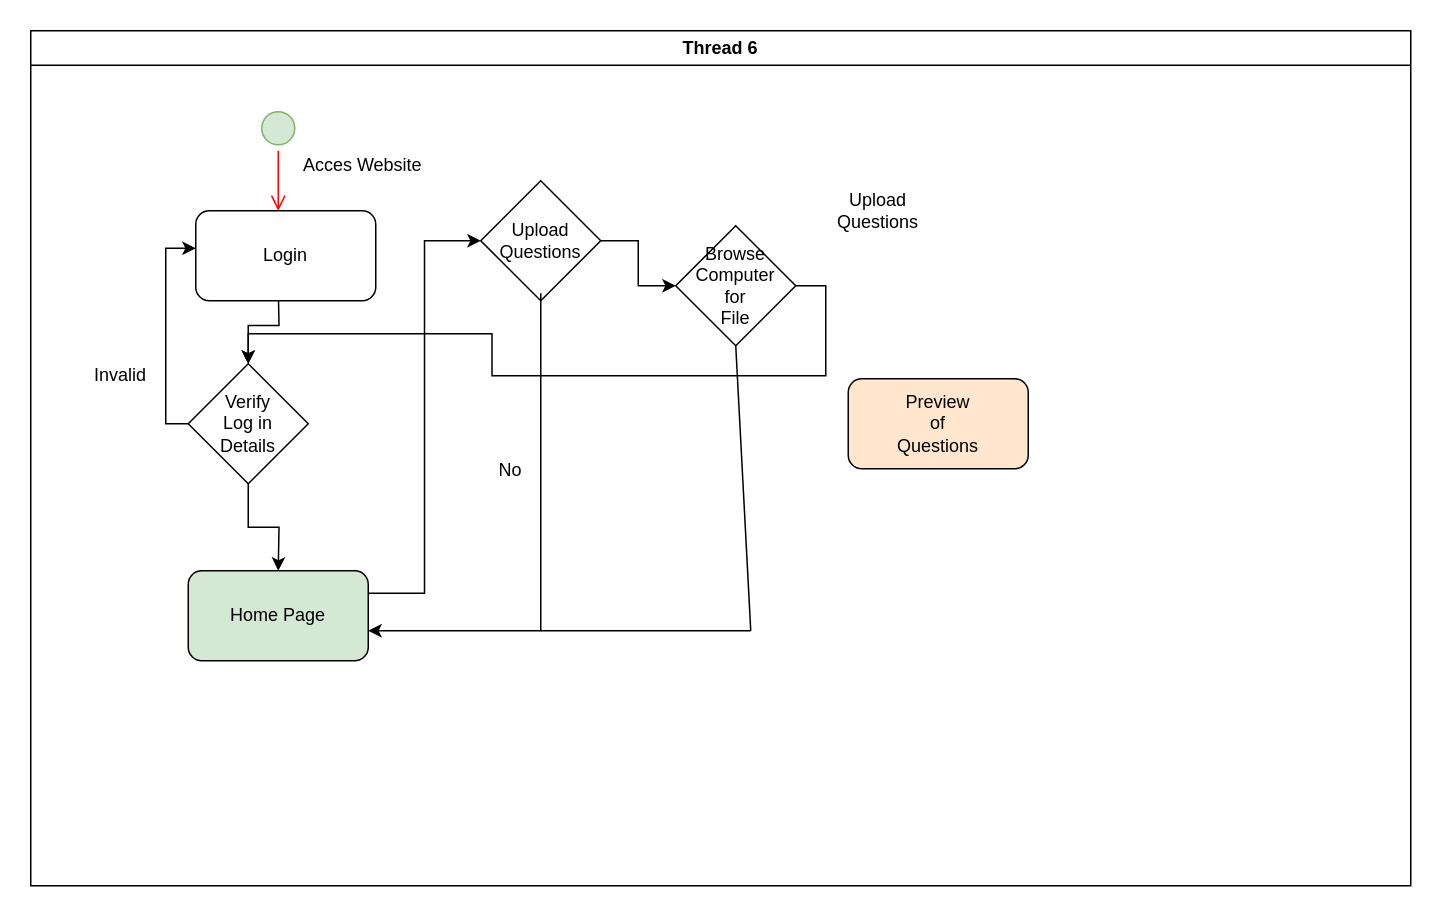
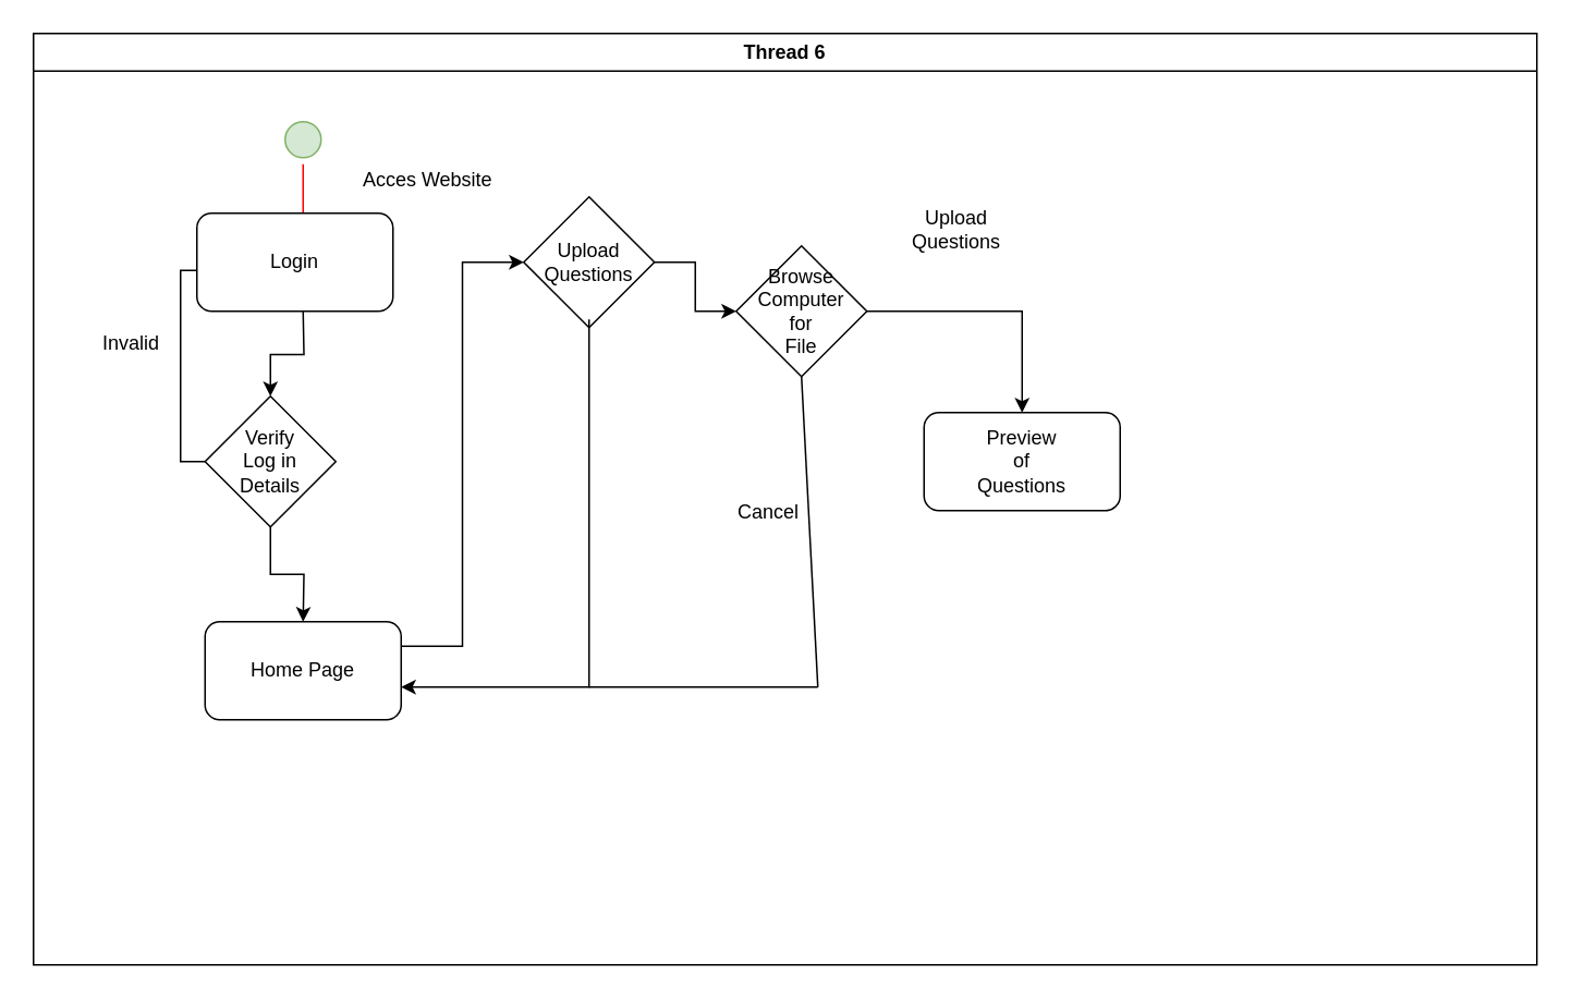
  <mxCell id="0" />
  <mxCell id="1" parent="0" />
  <mxCell id="2" value="Thread 6" style="swimlane;whiteSpace=wrap" parent="1" vertex="1"><mxGeometry x="20" y="20" width="920" height="570" as="geometry" /></mxCell>
  <mxCell id="3" value="" style="ellipse;shape=startState;fillColor=#d5e8d4;strokeColor=#82b366;" parent="2" vertex="1"><mxGeometry x="150" y="50" width="30" height="30" as="geometry" /></mxCell>
  <mxCell id="4" value="" style="edgeStyle=elbowEdgeStyle;elbow=horizontal;verticalAlign=bottom;endArrow=open;endSize=8;strokeColor=#FF0000;endFill=1;rounded=0" parent="2" edge="1"><mxGeometry x="150" y="50" as="geometry"><mxPoint x="165" y="120" as="targetPoint" /><mxPoint x="165" y="80" as="sourcePoint" /></mxGeometry></mxCell>
  <mxCell id="5" style="edgeStyle=orthogonalEdgeStyle;rounded=0;orthogonalLoop=1;jettySize=auto;html=1;" parent="2" target="8" edge="1"><mxGeometry relative="1" as="geometry"><mxPoint x="165" y="170" as="sourcePoint" /></mxGeometry></mxCell>
- <mxCell id="6" value="Acces Website" style="text;html=1;align=center;verticalAlign=middle;resizable=0;points=[];autosize=1;" parent="2" vertex="1"><mxGeometry x="175.5" y="80" width="90" height="20" as="geometry" /></mxCell>
+ <mxCell id="6" value="Acces Website" style="text;html=1;align=center;verticalAlign=middle;resizable=0;points=[];autosize=1;" parent="2" vertex="1"><mxGeometry x="195.5" y="80" width="90" height="20" as="geometry" /></mxCell>
  <mxCell id="7" style="edgeStyle=orthogonalEdgeStyle;rounded=0;orthogonalLoop=1;jettySize=auto;html=1;entryX=0;entryY=0.5;entryDx=0;entryDy=0;" parent="2" source="8" edge="1"><mxGeometry relative="1" as="geometry"><Array as="points"><mxPoint x="90" y="262" /><mxPoint x="90" y="145" /></Array><mxPoint x="110" y="145" as="targetPoint" /></mxGeometry></mxCell>
  <mxCell id="8" value="&lt;div&gt;Verify&lt;/div&gt;&lt;div&gt;Log in&lt;/div&gt;&lt;div&gt;Details&lt;br&gt;&lt;/div&gt;" style="rhombus;whiteSpace=wrap;html=1;" parent="2" vertex="1"><mxGeometry x="105" y="222" width="80" height="80" as="geometry" /></mxCell>
- <mxCell id="9" value="Invalid" style="text;html=1;strokeColor=none;fillColor=none;align=center;verticalAlign=middle;whiteSpace=wrap;rounded=0;" parent="2" vertex="1"><mxGeometry x="40" y="220" width="40" height="20" as="geometry" /></mxCell>
- <mxCell id="10" value="Home Page" style="rounded=1;whiteSpace=wrap;html=1;fillColor=#d5e8d4;" vertex="1" parent="2"><mxGeometry x="105" y="360" width="120" height="60" as="geometry" /></mxCell>
- <mxCell id="11" value="Login" style="rounded=1;whiteSpace=wrap;html=1;" vertex="1" parent="2"><mxGeometry x="110" y="120" width="120" height="60" as="geometry" /></mxCell>
+ <mxCell id="9" value="Invalid" style="text;html=1;strokeColor=none;fillColor=none;align=center;verticalAlign=middle;whiteSpace=wrap;rounded=0;" parent="2" vertex="1"><mxGeometry x="40" y="180" width="40" height="20" as="geometry" /></mxCell>
+ <mxCell id="10" value="Home Page" style="rounded=1;whiteSpace=wrap;html=1;" vertex="1" parent="2"><mxGeometry x="105" y="360" width="120" height="60" as="geometry" /></mxCell>
+ <mxCell id="11" value="Login" style="rounded=1;whiteSpace=wrap;html=1;" vertex="1" parent="2"><mxGeometry x="100" y="110" width="120" height="60" as="geometry" /></mxCell>
  <mxCell id="12" value="&lt;div&gt;Upload&lt;/div&gt;&lt;div&gt;Questions&lt;br&gt;&lt;/div&gt;" style="rhombus;whiteSpace=wrap;html=1;" vertex="1" parent="2"><mxGeometry x="300" y="100" width="80" height="80" as="geometry" /></mxCell>
  <mxCell id="13" style="edgeStyle=orthogonalEdgeStyle;rounded=0;orthogonalLoop=1;jettySize=auto;html=1;exitX=0.5;exitY=1;exitDx=0;exitDy=0;entryX=1;entryY=0.75;entryDx=0;entryDy=0;" edge="1" parent="2"><mxGeometry relative="1" as="geometry"><mxPoint x="225" y="400" as="targetPoint" /><mxPoint x="340" y="175" as="sourcePoint" /><Array as="points"><mxPoint x="340" y="400" /></Array></mxGeometry></mxCell>
- <mxCell id="14" value="No" style="text;html=1;strokeColor=none;fillColor=none;align=center;verticalAlign=middle;whiteSpace=wrap;rounded=0;" vertex="1" parent="2"><mxGeometry x="300" y="283" width="40" height="20" as="geometry" /></mxCell>
- <mxCell id="15" style="edgeStyle=orthogonalEdgeStyle;rounded=0;orthogonalLoop=1;jettySize=auto;html=1;exitX=1;exitY=0.5;exitDx=0;exitDy=0;" edge="1" parent="2" source="16" target="8"><mxGeometry relative="1" as="geometry" /></mxCell>
+ <mxCell id="15" style="edgeStyle=orthogonalEdgeStyle;rounded=0;orthogonalLoop=1;jettySize=auto;html=1;exitX=1;exitY=0.5;exitDx=0;exitDy=0;" edge="1" parent="2" source="16" target="20"><mxGeometry relative="1" as="geometry" /></mxCell>
  <mxCell id="16" value="&lt;div&gt;Browse&lt;/div&gt;&lt;div&gt;Computer&lt;/div&gt;&lt;div&gt;for&lt;/div&gt;&lt;div&gt;File&lt;br&gt;&lt;/div&gt;" style="rhombus;whiteSpace=wrap;html=1;" vertex="1" parent="2"><mxGeometry x="430" y="130" width="80" height="80" as="geometry" /></mxCell>
  <mxCell id="17" style="edgeStyle=orthogonalEdgeStyle;rounded=0;orthogonalLoop=1;jettySize=auto;html=1;exitX=1;exitY=0.5;exitDx=0;exitDy=0;" edge="1" parent="2" source="12" target="16"><mxGeometry relative="1" as="geometry"><mxPoint x="430" y="140" as="targetPoint" /></mxGeometry></mxCell>
+ <mxCell id="18" value="Cancel" style="text;html=1;strokeColor=none;fillColor=none;align=center;verticalAlign=middle;whiteSpace=wrap;rounded=0;" vertex="1" parent="2"><mxGeometry x="430" y="283" width="40" height="20" as="geometry" /></mxCell>
  <mxCell id="19" style="edgeStyle=orthogonalEdgeStyle;rounded=0;orthogonalLoop=1;jettySize=auto;html=1;entryX=0;entryY=0.5;entryDx=0;entryDy=0;exitX=1;exitY=0.25;exitDx=0;exitDy=0;" edge="1" parent="2" source="10" target="12"><mxGeometry relative="1" as="geometry"><mxPoint x="260" y="150" as="targetPoint" /><mxPoint x="250" y="360" as="sourcePoint" /></mxGeometry></mxCell>
- <mxCell id="20" value="&lt;div&gt;Preview &lt;br&gt;&lt;/div&gt;&lt;div&gt;of&lt;/div&gt;&lt;div&gt;Questions&lt;br&gt;&lt;/div&gt;" style="rounded=1;whiteSpace=wrap;html=1;fillColor=#ffe6cc;" vertex="1" parent="2"><mxGeometry x="545" y="232" width="120" height="60" as="geometry" /></mxCell>
+ <mxCell id="20" value="&lt;div&gt;Preview &lt;br&gt;&lt;/div&gt;&lt;div&gt;of&lt;/div&gt;&lt;div&gt;Questions&lt;br&gt;&lt;/div&gt;" style="rounded=1;whiteSpace=wrap;html=1;" vertex="1" parent="2"><mxGeometry x="545" y="232" width="120" height="60" as="geometry" /></mxCell>
  <mxCell id="21" value="Upload Questions" style="text;html=1;strokeColor=none;fillColor=none;align=center;verticalAlign=middle;whiteSpace=wrap;rounded=0;" vertex="1" parent="2"><mxGeometry x="545" y="110" width="40" height="20" as="geometry" /></mxCell>
  <mxCell id="22" style="edgeStyle=orthogonalEdgeStyle;rounded=0;orthogonalLoop=1;jettySize=auto;html=1;" parent="1" source="8" edge="1"><mxGeometry relative="1" as="geometry"><mxPoint x="185" y="380" as="targetPoint" /></mxGeometry></mxCell>
  <mxCell id="23" value="" style="endArrow=none;html=1;entryX=0.5;entryY=1;entryDx=0;entryDy=0;" edge="1" parent="1" target="16"><mxGeometry width="50" height="50" relative="1" as="geometry"><mxPoint x="500" y="420" as="sourcePoint" /><mxPoint x="530" y="340" as="targetPoint" /></mxGeometry></mxCell>
  <mxCell id="24" value="" style="endArrow=none;html=1;" edge="1" parent="1"><mxGeometry width="50" height="50" relative="1" as="geometry"><mxPoint x="500" y="420" as="sourcePoint" /><mxPoint x="360" y="420" as="targetPoint" /></mxGeometry></mxCell>
